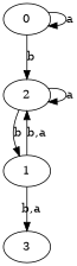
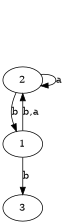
  digraph {
    d2tdocpreamble="\usetikzlibrary{automata}"
    d2tfigpreamble="\tikzstyle{every state}= [ draw=blue!50,very thick,fill=blue!20]  \tikzstyle{auto}= [fill=white]"
    ranksep=0.5
    node [style=state]
    edge [lblstyle=auto topath="bend right"]
-   n1 [label=0 style="state, accepting"]
    n2 [label=2]
    n3 [label=1 style="state, initial"]
    n4 [label=3]
-   n1 -> n1 [label=a topath="loop above"]
-   n1 -> n2 [label=b]
    n2 -> n2 [label=a topath="loop above"]
    n2 -> n3 [label=b]
    n3 -> n2 [label="b,a"]
-   n3 -> n4 [label="b,a"]
+   n3 -> n4 [label=b]
  }
